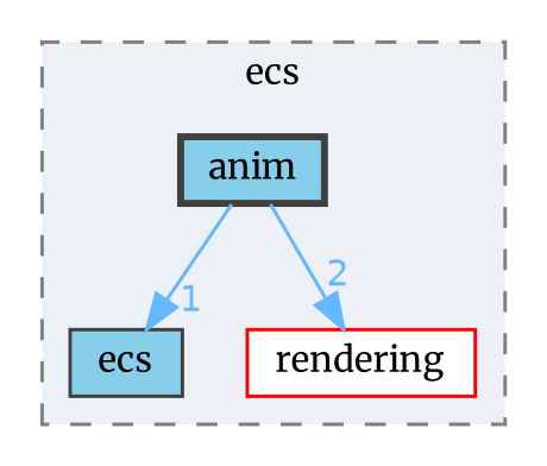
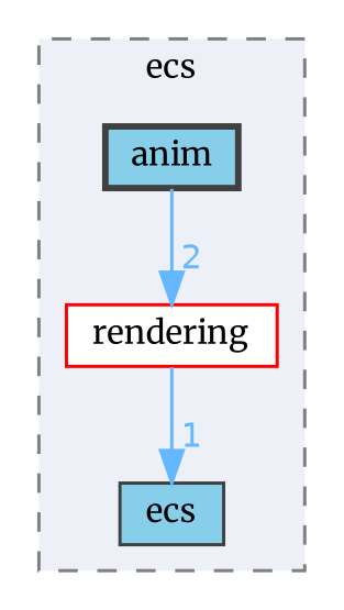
  digraph {
    compound=true
    fontname=Merriweather
    node [color=grey25 fillcolor=skyblue fontname=Merriweather fontsize=10 shape=box style=filled]
    edge [color=steelblue1 fontcolor=steelblue1 fontname=Merriweather fontsize=10 labeldistance=1.5 labelfontname=Helvetica labelfontsize=10]
    n1 [height=0.2 label=ecs width=0.4]
    n2 [color=red fillcolor=white height=0.2 label=rendering width=0.4]
    n3 [height=0.2 label=anim style="filled,bold" width=0.4]
    subgraph cluster_1 {
      bgcolor="#edf0f7"
      fontsize=10
      label=ecs
      pencolor=grey50
      style="filled,dashed"
      n1
      n2
      n3
    }
-   n3 -> n1 [headlabel=1]
+   n2 -> n1 [headlabel=1]
    n3 -> n2 [headlabel=2]
  }
